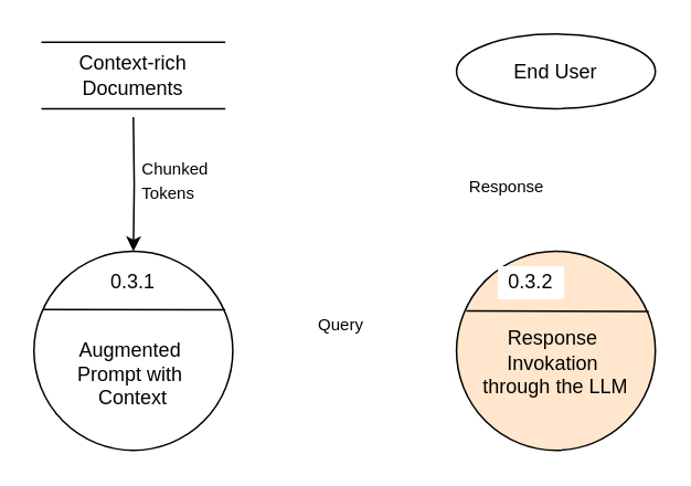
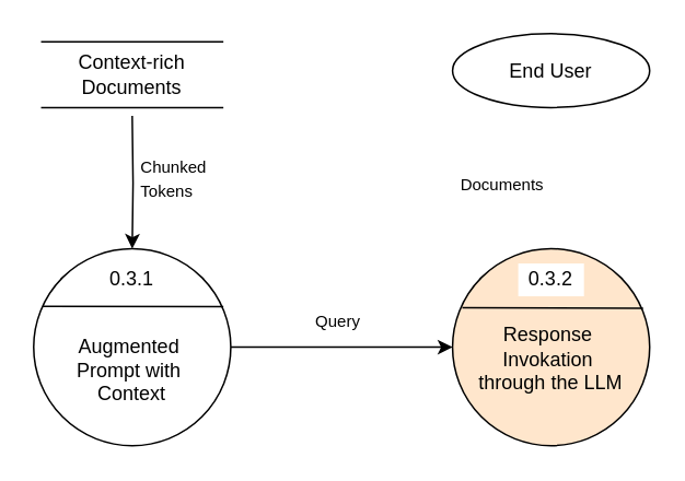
  <mxCell id="0" />
  <mxCell id="1" parent="0" />
  <mxCell id="2" style="edgeStyle=orthogonalEdgeStyle;rounded=0;orthogonalLoop=1;jettySize=auto;html=1;exitX=0.5;exitY=1;exitDx=0;exitDy=0;entryX=0.5;entryY=0;entryDx=0;entryDy=0;" parent="1" target="4" edge="1"><mxGeometry relative="1" as="geometry"><mxPoint x="80" y="70" as="sourcePoint" /></mxGeometry></mxCell>
+ <mxCell id="3" style="edgeStyle=orthogonalEdgeStyle;rounded=0;orthogonalLoop=1;jettySize=auto;html=1;exitX=1;exitY=0.5;exitDx=0;exitDy=0;entryX=0;entryY=0.5;entryDx=0;entryDy=0;" parent="1" source="4" target="11" edge="1"><mxGeometry relative="1" as="geometry"><mxPoint x="250" y="211" as="targetPoint" /></mxGeometry></mxCell>
  <mxCell id="4" value="&lt;div&gt;&lt;br&gt;&lt;/div&gt;&lt;div&gt;&lt;br&gt;&lt;/div&gt;&lt;div&gt;Augmented&amp;nbsp;&lt;/div&gt;&lt;div&gt;Prompt with&amp;nbsp;&lt;/div&gt;&lt;div&gt;Context&lt;/div&gt;" style="ellipse;whiteSpace=wrap;html=1;aspect=fixed;" parent="1" vertex="1"><mxGeometry x="20" y="151" width="120" height="120" as="geometry" /></mxCell>
  <mxCell id="5" value="0.3.1" style="whiteSpace=wrap;html=1;strokeWidth=0;strokeColor=light-dark(default, #ffffff);" parent="1" vertex="1"><mxGeometry x="60" y="160" width="40" height="20" as="geometry" /></mxCell>
  <mxCell id="6" value="" style="endArrow=none;html=1;rounded=0;exitX=0.037;exitY=0.301;exitDx=0;exitDy=0;exitPerimeter=0;entryX=0.954;entryY=0.303;entryDx=0;entryDy=0;entryPerimeter=0;" parent="1" edge="1"><mxGeometry width="50" height="50" relative="1" as="geometry"><mxPoint x="25.44" y="186.12" as="sourcePoint" /><mxPoint x="135.48" y="186.36" as="targetPoint" /></mxGeometry></mxCell>
  <mxCell id="7" value="&lt;span style=&quot;font-size: 10px;&quot;&gt;Query&lt;/span&gt;" style="text;html=1;align=center;verticalAlign=middle;resizable=0;points=[];autosize=1;strokeColor=none;fillColor=none;" parent="1" vertex="1"><mxGeometry x="180" y="180" width="50" height="30" as="geometry" /></mxCell>
- <mxCell id="8" value="&lt;div&gt;&lt;span style=&quot;font-size: 10px;&quot;&gt;Response&lt;/span&gt;&lt;/div&gt;" style="text;html=1;align=center;verticalAlign=middle;resizable=0;points=[];autosize=1;strokeColor=none;fillColor=none;" parent="1" vertex="1"><mxGeometry x="270" y="97" width="70" height="30" as="geometry" /></mxCell>
+ <mxCell id="8" value="&lt;div&gt;&lt;span style=&quot;font-size: 10px;&quot;&gt;Documents&lt;/span&gt;&lt;/div&gt;" style="text;html=1;align=center;verticalAlign=middle;resizable=0;points=[];autosize=1;strokeColor=none;fillColor=none;" parent="1" vertex="1"><mxGeometry x="270" y="97" width="70" height="30" as="geometry" /></mxCell>
  <mxCell id="9" value="Context-rich Documents" style="html=1;dashed=0;whiteSpace=wrap;shape=partialRectangle;right=0;left=0;" parent="1" vertex="1"><mxGeometry x="25" y="25" width="110" height="40" as="geometry" /></mxCell>
  <mxCell id="10" value="&lt;div style=&quot;text-align: left;&quot;&gt;&lt;span style=&quot;font-size: 10px;&quot;&gt;Chunked&lt;/span&gt;&lt;/div&gt;&lt;div style=&quot;text-align: left;&quot;&gt;&lt;span style=&quot;font-size: 10px;&quot;&gt;Tokens&lt;/span&gt;&lt;/div&gt;" style="text;html=1;align=center;verticalAlign=middle;resizable=0;points=[];autosize=1;strokeColor=none;fillColor=none;" parent="1" vertex="1"><mxGeometry x="75" y="88" width="60" height="40" as="geometry" /></mxCell>
  <mxCell id="11" value="&lt;div&gt;&lt;br&gt;&lt;/div&gt;&lt;div&gt;&lt;span style=&quot;background-color: transparent; color: light-dark(rgb(0, 0, 0), rgb(255, 255, 255));&quot;&gt;Response&amp;nbsp;&lt;/span&gt;&lt;/div&gt;&lt;div&gt;Invokation&amp;nbsp;&lt;/div&gt;&lt;div&gt;through the LLM&lt;/div&gt;" style="ellipse;whiteSpace=wrap;html=1;aspect=fixed;fillColor=#ffe6cc;" vertex="1" parent="1"><mxGeometry x="275" y="151" width="120" height="120" as="geometry" /></mxCell>
- <mxCell id="12" value="0.3.2" style="whiteSpace=wrap;html=1;strokeWidth=0;strokeColor=light-dark(default, #ffffff);" vertex="1" parent="1"><mxGeometry x="300" y="160" width="40" height="20" as="geometry" /></mxCell>
+ <mxCell id="12" value="0.3.2" style="whiteSpace=wrap;html=1;strokeWidth=0;strokeColor=light-dark(default, #ffffff);" vertex="1" parent="1"><mxGeometry x="315" y="160" width="40" height="20" as="geometry" /></mxCell>
  <mxCell id="13" value="" style="endArrow=none;html=1;rounded=0;exitX=0.037;exitY=0.301;exitDx=0;exitDy=0;exitPerimeter=0;entryX=0.954;entryY=0.303;entryDx=0;entryDy=0;entryPerimeter=0;" edge="1" parent="1"><mxGeometry width="50" height="50" relative="1" as="geometry"><mxPoint x="280.98" y="187" as="sourcePoint" /><mxPoint x="391.02" y="187.24" as="targetPoint" /></mxGeometry></mxCell>
  <mxCell id="14" value="End User" style="ellipse;whiteSpace=wrap;html=1;" vertex="1" parent="1"><mxGeometry x="275" y="20" width="120" height="45" as="geometry" /></mxCell>
